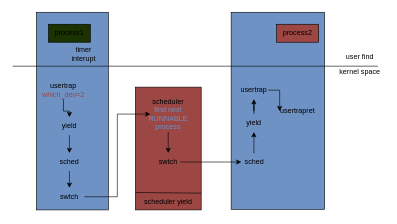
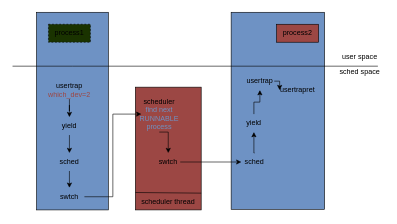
  <mxCell id="0" />
  <mxCell id="1" parent="0" />
  <mxCell id="2" value="" style="rounded=0;whiteSpace=wrap;html=1;fillColor=#6E92C4;" vertex="1" parent="1"><mxGeometry x="385" y="20" width="156" height="329" as="geometry" /></mxCell>
  <mxCell id="3" value="" style="rounded=0;whiteSpace=wrap;html=1;fillColor=#9C4744;" vertex="1" parent="1"><mxGeometry x="225" y="145" width="110" height="205" as="geometry" /></mxCell>
  <mxCell id="4" value="" style="rounded=0;whiteSpace=wrap;html=1;fillColor=#6E92C4;" vertex="1" parent="1"><mxGeometry x="60" y="20" width="120" height="330" as="geometry" /></mxCell>
- <mxCell id="5" value="process1" style="rounded=0;whiteSpace=wrap;html=1;fillColor=#1A3300;" vertex="1" parent="1"><mxGeometry x="80" y="40" width="70" height="30" as="geometry" /></mxCell>
+ <mxCell id="5" value="process1" style="rounded=0;whiteSpace=wrap;html=1;fillColor=#1A3300;dashed=1;" vertex="1" parent="1"><mxGeometry x="80" y="40" width="70" height="30" as="geometry" /></mxCell>
  <mxCell id="6" value="" style="endArrow=none;html=1;rounded=0;" edge="1" parent="1"><mxGeometry width="50" height="50" relative="1" as="geometry"><mxPoint x="20" y="110" as="sourcePoint" /><mxPoint x="630" y="110" as="targetPoint" /><Array as="points"><mxPoint x="120" y="110" /></Array></mxGeometry></mxCell>
  <mxCell id="7" style="edgeStyle=orthogonalEdgeStyle;rounded=0;orthogonalLoop=1;jettySize=auto;html=1;exitX=0.5;exitY=1;exitDx=0;exitDy=0;" edge="1" parent="1" source="8" target="10"><mxGeometry relative="1" as="geometry" /></mxCell>
- <mxCell id="8" value="usertrap&lt;div&gt;&lt;font color=&quot;#9c4744&quot;&gt;which_dev=2&lt;/font&gt;&lt;/div&gt;" style="text;html=1;align=center;verticalAlign=middle;whiteSpace=wrap;rounded=0;" vertex="1" parent="1"><mxGeometry x="75" y="135" width="60" height="30" as="geometry" /></mxCell>
+ <mxCell id="8" value="usertrap&lt;div&gt;&lt;font color=&quot;#9c4744&quot;&gt;which_dev=2&lt;/font&gt;&lt;/div&gt;" style="text;html=1;align=center;verticalAlign=middle;whiteSpace=wrap;rounded=0;" vertex="1" parent="1"><mxGeometry x="85" y="135" width="60" height="30" as="geometry" /></mxCell>
  <mxCell id="9" style="edgeStyle=orthogonalEdgeStyle;rounded=0;orthogonalLoop=1;jettySize=auto;html=1;exitX=0.5;exitY=1;exitDx=0;exitDy=0;entryX=0.5;entryY=0;entryDx=0;entryDy=0;" edge="1" parent="1" source="10" target="12"><mxGeometry relative="1" as="geometry" /></mxCell>
  <mxCell id="10" value="yield" style="text;html=1;align=center;verticalAlign=middle;whiteSpace=wrap;rounded=0;" vertex="1" parent="1"><mxGeometry x="85" y="195" width="60" height="30" as="geometry" /></mxCell>
  <mxCell id="11" style="edgeStyle=orthogonalEdgeStyle;rounded=0;orthogonalLoop=1;jettySize=auto;html=1;exitX=0.5;exitY=1;exitDx=0;exitDy=0;entryX=0.5;entryY=0;entryDx=0;entryDy=0;" edge="1" parent="1" source="12" target="14"><mxGeometry relative="1" as="geometry" /></mxCell>
  <mxCell id="12" value="sched" style="text;html=1;align=center;verticalAlign=middle;whiteSpace=wrap;rounded=0;" vertex="1" parent="1"><mxGeometry x="85" y="255" width="60" height="30" as="geometry" /></mxCell>
  <mxCell id="13" style="edgeStyle=orthogonalEdgeStyle;rounded=0;orthogonalLoop=1;jettySize=auto;html=1;exitX=1;exitY=0.5;exitDx=0;exitDy=0;entryX=0;entryY=0.5;entryDx=0;entryDy=0;" edge="1" parent="1" source="14" target="17"><mxGeometry relative="1" as="geometry" /></mxCell>
  <mxCell id="14" value="swtch" style="text;html=1;align=center;verticalAlign=middle;whiteSpace=wrap;rounded=0;" vertex="1" parent="1"><mxGeometry x="90" y="313" width="50" height="30" as="geometry" /></mxCell>
- <mxCell id="15" value="scheduler yield" style="text;html=1;align=center;verticalAlign=middle;whiteSpace=wrap;rounded=0;" vertex="1" parent="1"><mxGeometry x="220" y="322" width="120" height="30" as="geometry" /></mxCell>
+ <mxCell id="15" value="scheduler thread" style="text;html=1;align=center;verticalAlign=middle;whiteSpace=wrap;rounded=0;" vertex="1" parent="1"><mxGeometry x="220" y="322" width="120" height="30" as="geometry" /></mxCell>
  <mxCell id="16" style="edgeStyle=orthogonalEdgeStyle;rounded=0;orthogonalLoop=1;jettySize=auto;html=1;exitX=0.5;exitY=1;exitDx=0;exitDy=0;entryX=0.5;entryY=0;entryDx=0;entryDy=0;" edge="1" parent="1" source="17" target="19"><mxGeometry relative="1" as="geometry" /></mxCell>
- <mxCell id="17" value="scheduler&lt;div&gt;&lt;font color=&quot;#6e92c4&quot;&gt;find next RUNNABLE process&lt;/font&gt;&lt;/div&gt;" style="text;html=1;align=center;verticalAlign=middle;whiteSpace=wrap;rounded=0;" vertex="1" parent="1"><mxGeometry x="250" y="160" width="60" height="60" as="geometry" /></mxCell>
+ <mxCell id="17" value="scheduler&lt;div&gt;&lt;font color=&quot;#6e92c4&quot;&gt;find next RUNNABLE process&lt;/font&gt;&lt;/div&gt;" style="text;html=1;align=center;verticalAlign=middle;whiteSpace=wrap;rounded=0;" vertex="1" parent="1"><mxGeometry x="235" y="160" width="60" height="60" as="geometry" /></mxCell>
  <mxCell id="18" style="edgeStyle=orthogonalEdgeStyle;rounded=0;orthogonalLoop=1;jettySize=auto;html=1;exitX=1;exitY=0.5;exitDx=0;exitDy=0;" edge="1" parent="1" source="19" target="21"><mxGeometry relative="1" as="geometry" /></mxCell>
  <mxCell id="19" value="swtch" style="text;html=1;align=center;verticalAlign=middle;whiteSpace=wrap;rounded=0;" vertex="1" parent="1"><mxGeometry x="260" y="255" width="40" height="30" as="geometry" /></mxCell>
  <mxCell id="20" style="edgeStyle=orthogonalEdgeStyle;rounded=0;orthogonalLoop=1;jettySize=auto;html=1;exitX=0.5;exitY=0;exitDx=0;exitDy=0;entryX=0.5;entryY=1;entryDx=0;entryDy=0;" edge="1" parent="1" source="21" target="23"><mxGeometry relative="1" as="geometry" /></mxCell>
  <mxCell id="21" value="sched" style="text;html=1;align=center;verticalAlign=middle;whiteSpace=wrap;rounded=0;" vertex="1" parent="1"><mxGeometry x="402" y="255" width="44" height="30" as="geometry" /></mxCell>
  <mxCell id="22" style="edgeStyle=orthogonalEdgeStyle;rounded=0;orthogonalLoop=1;jettySize=auto;html=1;exitX=0.5;exitY=0;exitDx=0;exitDy=0;" edge="1" parent="1" source="23" target="25"><mxGeometry relative="1" as="geometry" /></mxCell>
  <mxCell id="23" value="yield" style="text;html=1;align=center;verticalAlign=middle;whiteSpace=wrap;rounded=0;" vertex="1" parent="1"><mxGeometry x="393" y="190" width="60" height="30" as="geometry" /></mxCell>
  <mxCell id="24" style="edgeStyle=orthogonalEdgeStyle;rounded=0;orthogonalLoop=1;jettySize=auto;html=1;exitX=1;exitY=0.5;exitDx=0;exitDy=0;entryX=0;entryY=0.5;entryDx=0;entryDy=0;" edge="1" parent="1" source="25" target="26"><mxGeometry relative="1" as="geometry" /></mxCell>
- <mxCell id="25" value="usertrap" style="text;html=1;align=center;verticalAlign=middle;whiteSpace=wrap;rounded=0;" vertex="1" parent="1"><mxGeometry x="399" y="135" width="48" height="30" as="geometry" /></mxCell>
- <mxCell id="26" value="usertrapret" style="text;html=1;align=center;verticalAlign=middle;whiteSpace=wrap;rounded=0;" vertex="1" parent="1"><mxGeometry x="466" y="170" width="60" height="30" as="geometry" /></mxCell>
+ <mxCell id="25" value="usertrap" style="text;html=1;align=center;verticalAlign=middle;whiteSpace=wrap;rounded=0;" vertex="1" parent="1"><mxGeometry x="409" y="120" width="48" height="30" as="geometry" /></mxCell>
+ <mxCell id="26" value="usertrapret" style="text;html=1;align=center;verticalAlign=middle;whiteSpace=wrap;rounded=0;" vertex="1" parent="1"><mxGeometry x="466" y="135" width="60" height="30" as="geometry" /></mxCell>
  <mxCell id="27" value="process2" style="rounded=0;whiteSpace=wrap;html=1;fillColor=#9c4744;" vertex="1" parent="1"><mxGeometry x="461" y="40" width="70" height="30" as="geometry" /></mxCell>
- <mxCell id="28" value="timer interupt" style="text;html=1;align=center;verticalAlign=middle;whiteSpace=wrap;rounded=0;" vertex="1" parent="1"><mxGeometry x="109" y="75" width="60" height="30" as="geometry" /></mxCell>
  <mxCell id="29" value="" style="endArrow=none;html=1;rounded=0;exitX=0.002;exitY=0.858;exitDx=0;exitDy=0;exitPerimeter=0;" edge="1" parent="1" source="3"><mxGeometry width="50" height="50" relative="1" as="geometry"><mxPoint x="225.88" y="320.89" as="sourcePoint" /><mxPoint x="335" y="322" as="targetPoint" /></mxGeometry></mxCell>
- <mxCell id="30" value="user find" style="text;html=1;align=center;verticalAlign=middle;whiteSpace=wrap;rounded=0;" vertex="1" parent="1"><mxGeometry x="560" y="85" width="80" height="20" as="geometry" /></mxCell>
- <mxCell id="31" value="kernel space" style="text;html=1;align=center;verticalAlign=middle;whiteSpace=wrap;rounded=0;" vertex="1" parent="1"><mxGeometry x="560" y="110" width="80" height="20" as="geometry" /></mxCell>
+ <mxCell id="30" value="user space" style="text;html=1;align=center;verticalAlign=middle;whiteSpace=wrap;rounded=0;" vertex="1" parent="1"><mxGeometry x="560" y="85" width="80" height="20" as="geometry" /></mxCell>
+ <mxCell id="31" value="sched space" style="text;html=1;align=center;verticalAlign=middle;whiteSpace=wrap;rounded=0;" vertex="1" parent="1"><mxGeometry x="560" y="110" width="80" height="20" as="geometry" /></mxCell>
